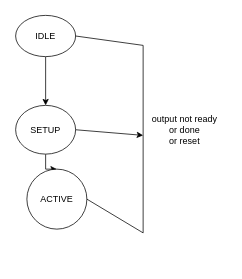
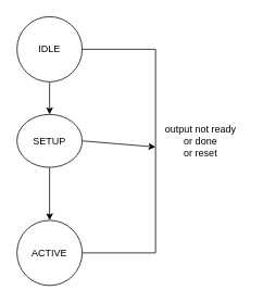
  <mxCell id="0" />
  <mxCell id="1" parent="0" />
  <mxCell id="2" value="" style="edgeStyle=orthogonalEdgeStyle;rounded=0;orthogonalLoop=1;jettySize=auto;html=1;" parent="1" source="3" target="5" edge="1"><mxGeometry relative="1" as="geometry" /></mxCell>
- <mxCell id="3" value="IDLE" style="ellipse;whiteSpace=wrap;html=1;aspect=fixed;" parent="1" vertex="1"><mxGeometry x="20" y="20" width="80" height="55" as="geometry" /></mxCell>
+ <mxCell id="3" value="IDLE" style="ellipse;whiteSpace=wrap;html=1;aspect=fixed;" parent="1" vertex="1"><mxGeometry x="20" y="20" width="80" height="80" as="geometry" /></mxCell>
  <mxCell id="4" value="" style="edgeStyle=orthogonalEdgeStyle;rounded=0;orthogonalLoop=1;jettySize=auto;html=1;" parent="1" source="5" target="6" edge="1"><mxGeometry relative="1" as="geometry" /></mxCell>
  <mxCell id="5" value="SETUP" style="ellipse;whiteSpace=wrap;html=1;aspect=fixed;" parent="1" vertex="1"><mxGeometry x="20" y="140" width="80" height="65" as="geometry" /></mxCell>
- <mxCell id="6" value="ACTIVE" style="ellipse;whiteSpace=wrap;html=1;aspect=fixed;" parent="1" vertex="1"><mxGeometry x="35" y="225" width="80" height="80" as="geometry" /></mxCell>
+ <mxCell id="6" value="ACTIVE" style="ellipse;whiteSpace=wrap;html=1;aspect=fixed;" parent="1" vertex="1"><mxGeometry x="20" y="270" width="80" height="80" as="geometry" /></mxCell>
  <mxCell id="7" value="" style="endArrow=none;html=1;rounded=0;exitX=1;exitY=0.5;exitDx=0;exitDy=0;entryX=1;entryY=0.5;entryDx=0;entryDy=0;" parent="1" source="6" target="3" edge="1"><mxGeometry width="50" height="50" relative="1" as="geometry"><mxPoint x="110" y="230" as="sourcePoint" /><mxPoint x="170" y="50" as="targetPoint" /><Array as="points"><mxPoint x="190" y="310" /><mxPoint x="190" y="60" /></Array></mxGeometry></mxCell>
  <mxCell id="8" value="" style="endArrow=classic;html=1;rounded=0;exitX=1;exitY=0.5;exitDx=0;exitDy=0;" parent="1" source="5" edge="1"><mxGeometry width="50" height="50" relative="1" as="geometry"><mxPoint x="110" y="230" as="sourcePoint" /><mxPoint x="190" y="180" as="targetPoint" /></mxGeometry></mxCell>
  <mxCell id="9" value="output not ready&lt;div&gt;or done&lt;/div&gt;&lt;div&gt;or reset&lt;br&gt;&lt;div&gt;&lt;br&gt;&lt;/div&gt;&lt;/div&gt;" style="text;html=1;align=center;verticalAlign=middle;resizable=0;points=[];autosize=1;strokeColor=none;fillColor=none;" parent="1" vertex="1"><mxGeometry x="190" y="145" width="110" height="70" as="geometry" /></mxCell>
